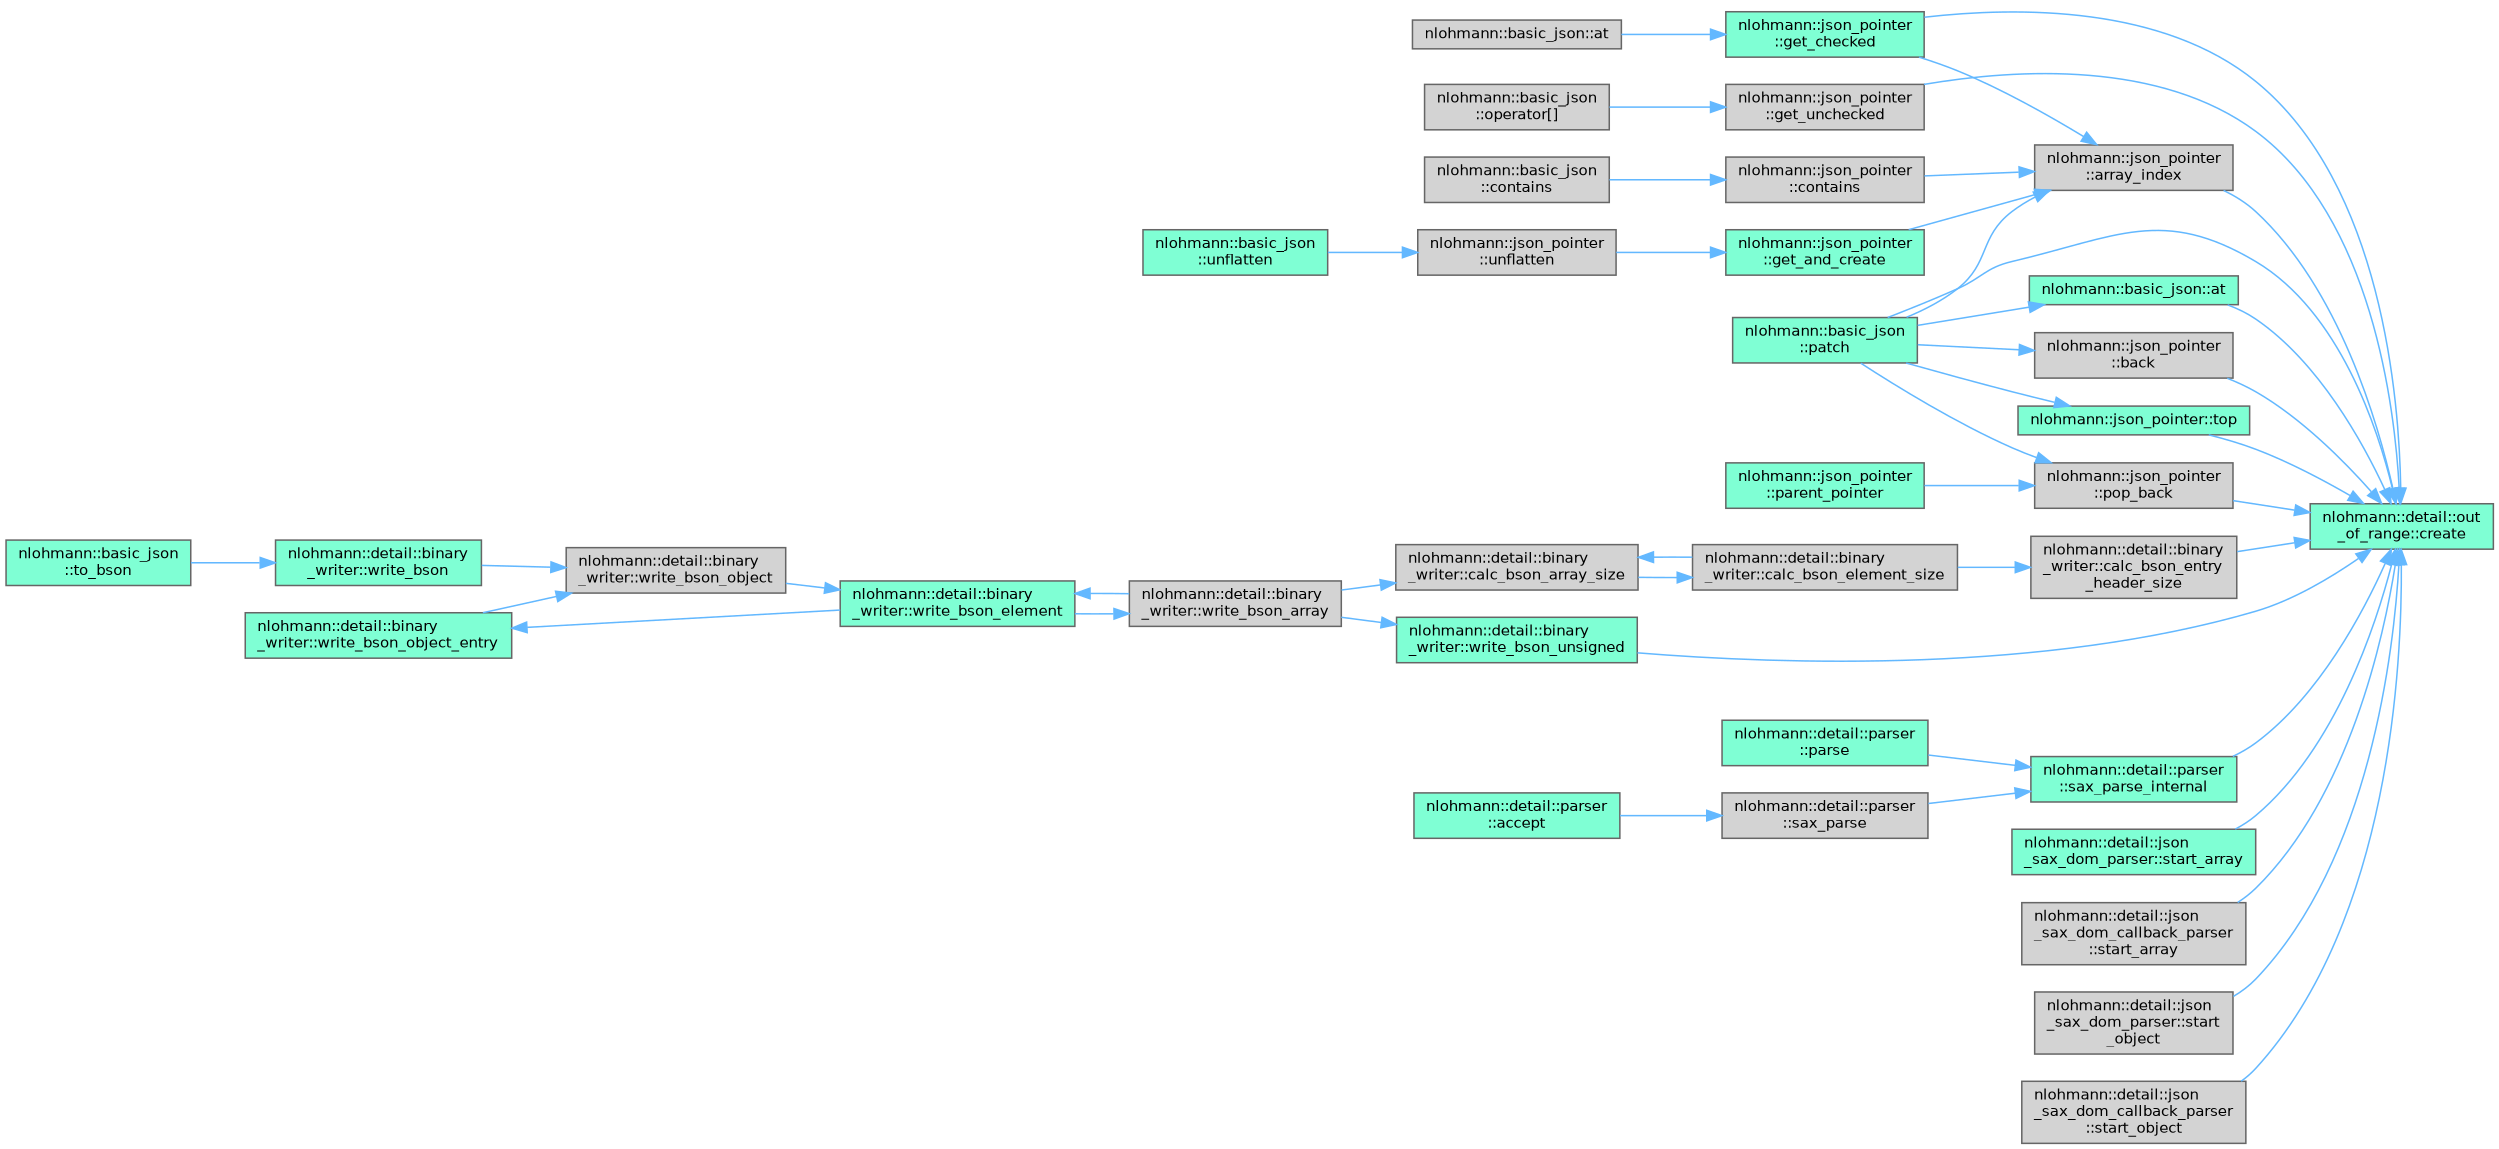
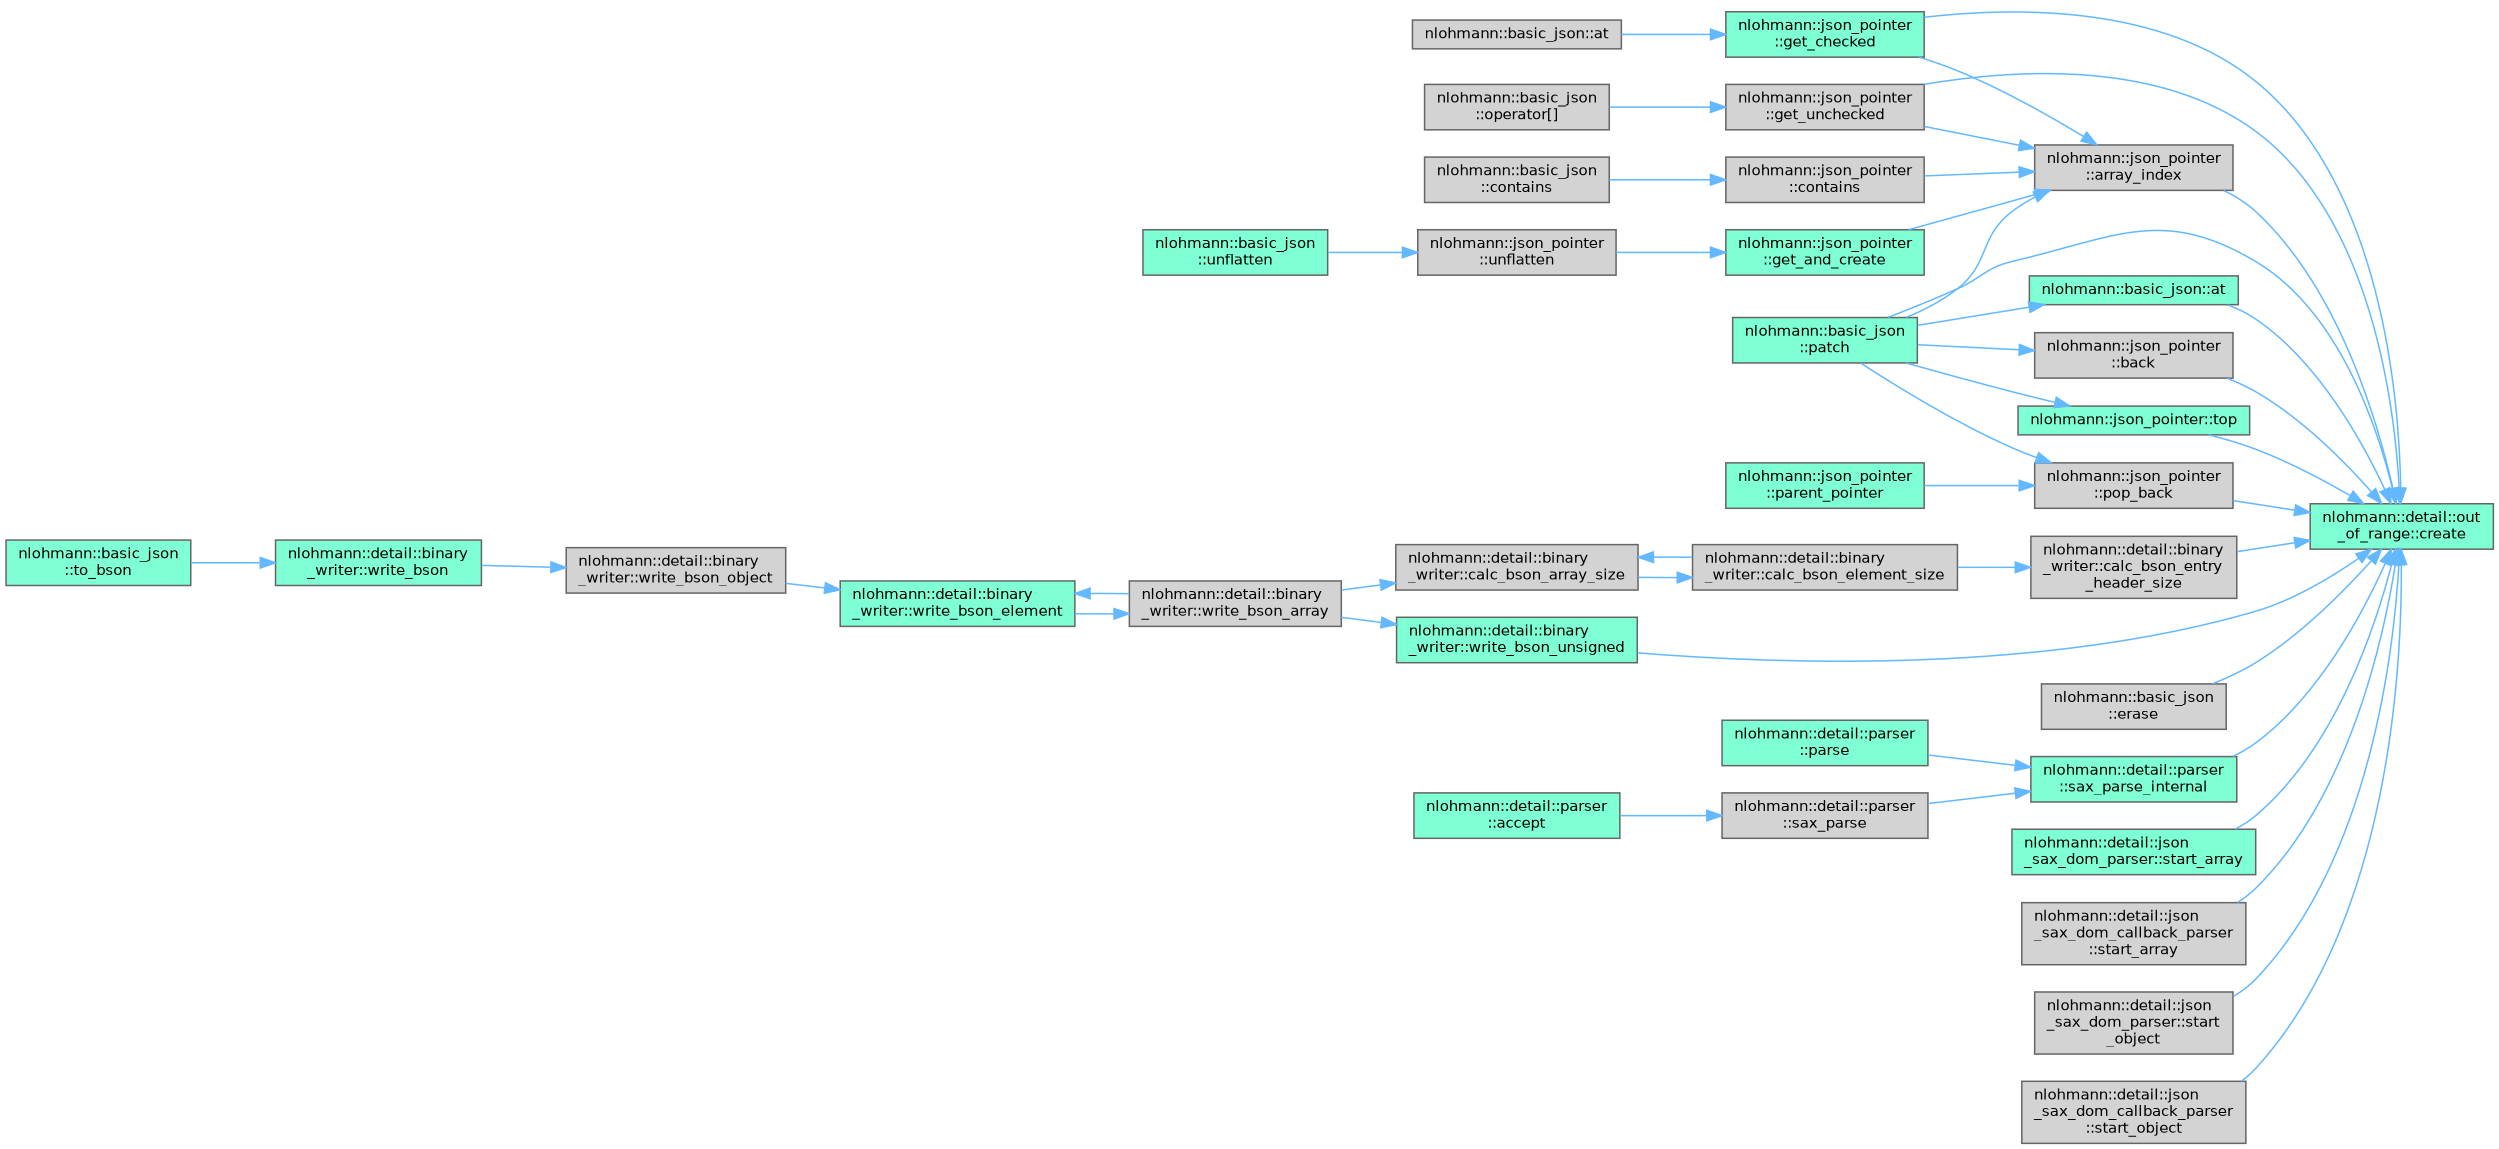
  digraph {
    rankdir=RL
    node [color=grey40 fillcolor=lightgrey fontname=Helvetica fontsize=10 shape=box style=filled]
    edge [color=steelblue1 dir=back fontname=Helvetica fontsize=10 labelfontname=Helvetica labelfontsize=10 style=solid]
    n1 [color=gray40 fillcolor=aquamarine fontcolor=black height=0.2 label="nlohmann::detail::out\l_of_range::create" width=0.4]
    n2 [height=0.2 label="nlohmann::json_pointer\l::array_index" width=0.4]
    n3 [fillcolor=aquamarine height=0.2 label="nlohmann::json_pointer\l::get_checked" width=0.4]
    n4 [height=0.2 label="nlohmann::json_pointer\l::get_unchecked" width=0.4]
    n5 [fillcolor=aquamarine height=0.2 label="nlohmann::basic_json\l::patch" width=0.4]
    n6 [fillcolor=aquamarine height=0.2 label="nlohmann::basic_json::at" width=0.4]
    n7 [height=0.2 label="nlohmann::json_pointer\l::back" width=0.4]
    n8 [height=0.2 label="nlohmann::detail::binary\l_writer::calc_bson_entry\l_header_size" width=0.4]
+   n9 [height=0.2 label="nlohmann::basic_json\l::erase" width=0.4]
    n10 [height=0.2 label="nlohmann::json_pointer\l::pop_back" width=0.4]
    n11 [fillcolor=aquamarine height=0.2 label="nlohmann::detail::parser\l::sax_parse_internal" width=0.4]
    n12 [fillcolor=aquamarine height=0.2 label="nlohmann::detail::json\l_sax_dom_parser::start_array" width=0.4]
    n13 [height=0.2 label="nlohmann::detail::json\l_sax_dom_callback_parser\l::start_array" width=0.4]
    n14 [height=0.2 label="nlohmann::detail::json\l_sax_dom_parser::start\l_object" width=0.4]
    n15 [height=0.2 label="nlohmann::detail::json\l_sax_dom_callback_parser\l::start_object" width=0.4]
    n16 [fillcolor=aquamarine height=0.2 label="nlohmann::json_pointer::top" width=0.4]
    n17 [fillcolor=aquamarine height=0.2 label="nlohmann::detail::binary\l_writer::write_bson_unsigned" width=0.4]
    n18 [height=0.2 label="nlohmann::json_pointer\l::contains" width=0.4]
    n19 [fillcolor=aquamarine height=0.2 label="nlohmann::json_pointer\l::get_and_create" width=0.4]
    n20 [height=0.2 label="nlohmann::basic_json::at" width=0.4]
    n21 [height=0.2 label="nlohmann::basic_json\l::operator[]" width=0.4]
    n22 [height=0.2 label="nlohmann::detail::binary\l_writer::calc_bson_element_size" width=0.4]
    n23 [fillcolor=aquamarine height=0.2 label="nlohmann::json_pointer\l::parent_pointer" width=0.4]
    n24 [fillcolor=aquamarine height=0.2 label="nlohmann::detail::parser\l::parse" width=0.4]
    n25 [height=0.2 label="nlohmann::detail::parser\l::sax_parse" width=0.4]
    n26 [height=0.2 label="nlohmann::detail::binary\l_writer::write_bson_array" width=0.4]
    n27 [height=0.2 label="nlohmann::basic_json\l::contains" width=0.4]
    n28 [height=0.2 label="nlohmann::json_pointer\l::unflatten" width=0.4]
    n29 [fillcolor=aquamarine height=0.2 label="nlohmann::basic_json\l::unflatten" width=0.4]
    n30 [height=0.2 label="nlohmann::detail::binary\l_writer::calc_bson_array_size" width=0.4]
    n31 [fillcolor=aquamarine height=0.2 label="nlohmann::detail::binary\l_writer::write_bson_element" width=0.4]
    n32 [height=0.2 label="nlohmann::detail::binary\l_writer::write_bson_object" width=0.4]
    n33 [fillcolor=aquamarine height=0.2 label="nlohmann::detail::binary\l_writer::write_bson" width=0.4]
-   n34 [fillcolor=aquamarine height=0.2 label="nlohmann::detail::binary\l_writer::write_bson_object_entry" width=0.4]
    n35 [fillcolor=aquamarine height=0.2 label="nlohmann::basic_json\l::to_bson" width=0.4]
    n36 [fillcolor=aquamarine height=0.2 label="nlohmann::detail::parser\l::accept" width=0.4]
    n1 -> n2
    n1 -> n3
    n1 -> n4
    n1 -> n5
    n1 -> n6
    n1 -> n7
    n1 -> n8
+   n1 -> n9
    n1 -> n10
    n1 -> n11
    n1 -> n12
    n1 -> n13
    n1 -> n14
    n1 -> n15
    n1 -> n16
    n1 -> n17
    n2 -> n3
+   n2 -> n4
    n2 -> n5
    n2 -> n18
    n2 -> n19
    n3 -> n20
    n4 -> n21
    n6 -> n5
    n7 -> n5
    n8 -> n22
    n10 -> n5
    n10 -> n23
    n11 -> n24
    n11 -> n25
    n16 -> n5
    n17 -> n26
    n18 -> n27
    n19 -> n28
    n22 -> n30
    n25 -> n36
    n26 -> n31
    n28 -> n29
    n30 -> n22
    n30 -> n26
    n31 -> n26
    n31 -> n32
    n32 -> n33
-   n32 -> n34
    n33 -> n35
-   n34 -> n31
  }
